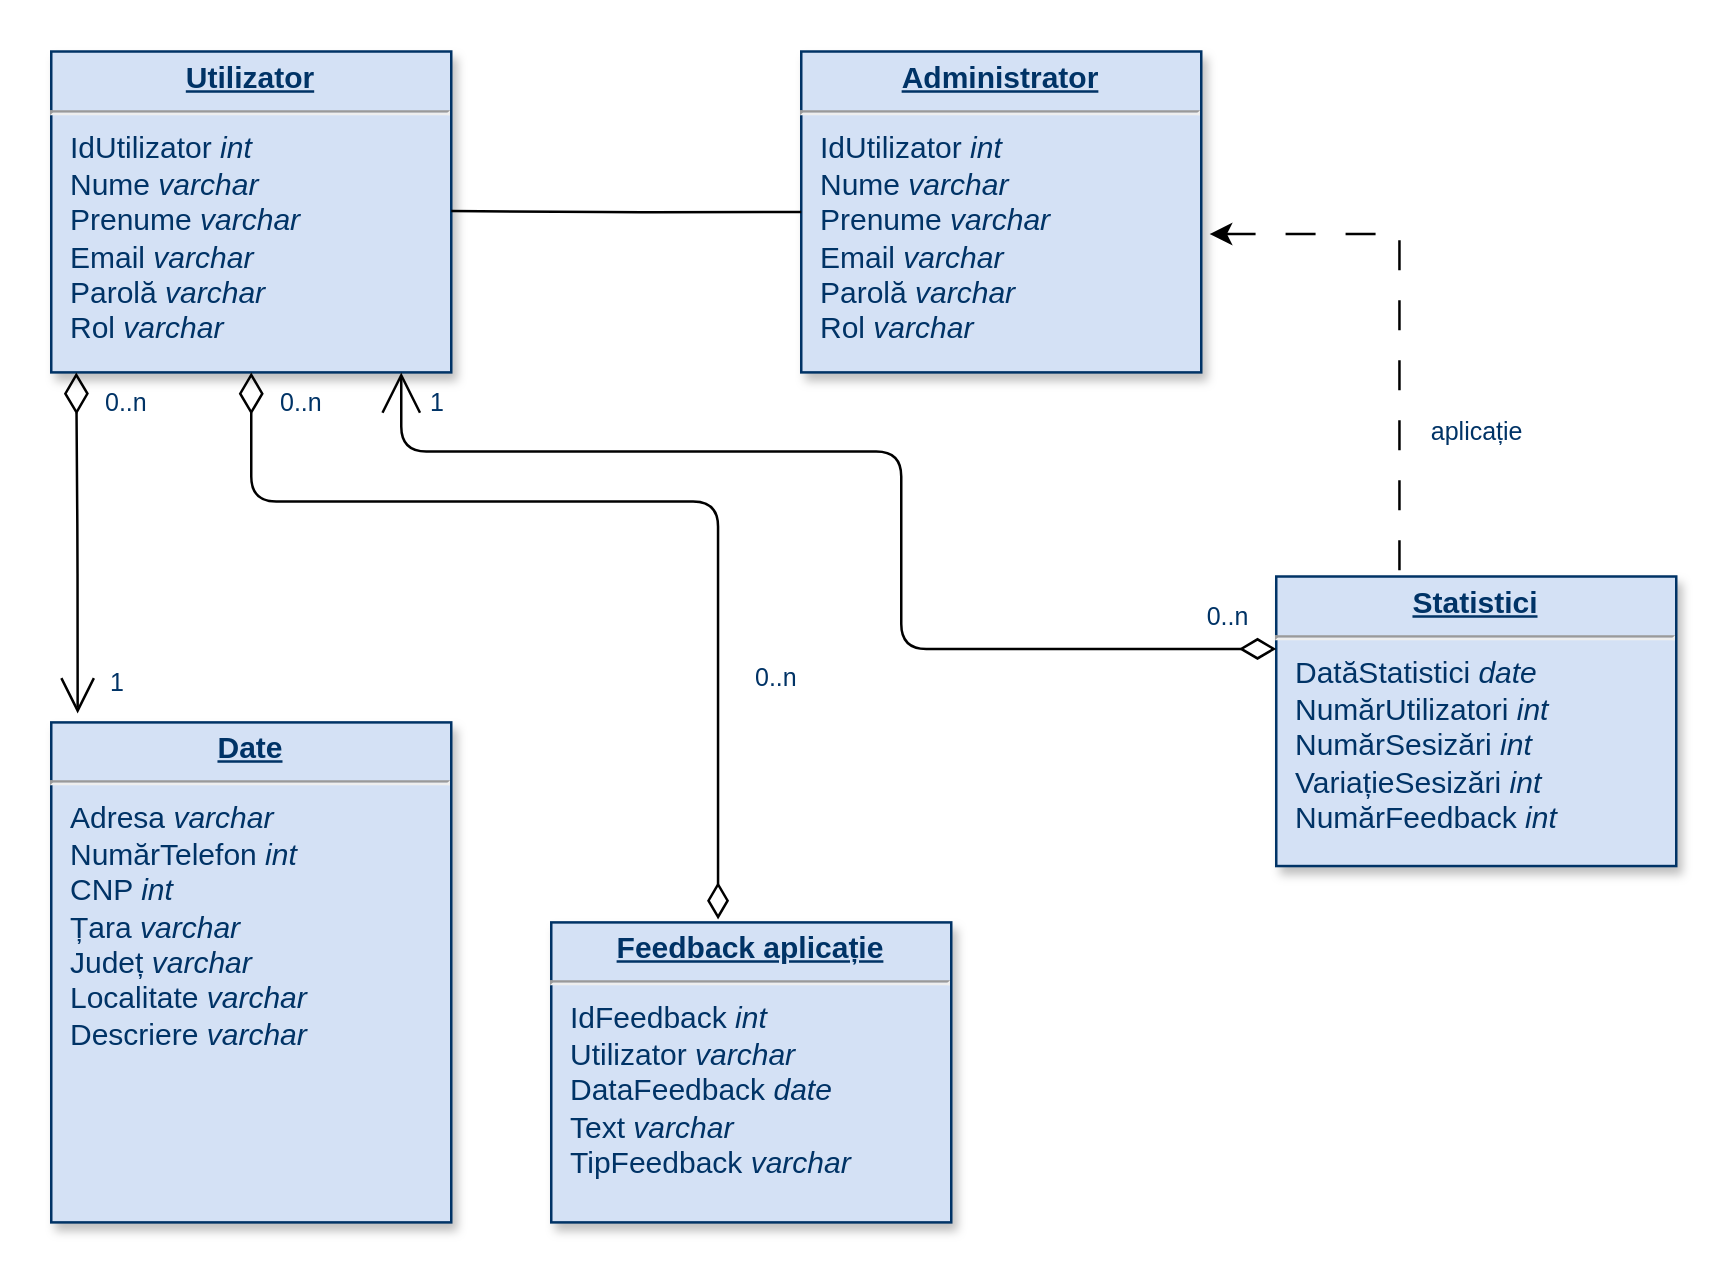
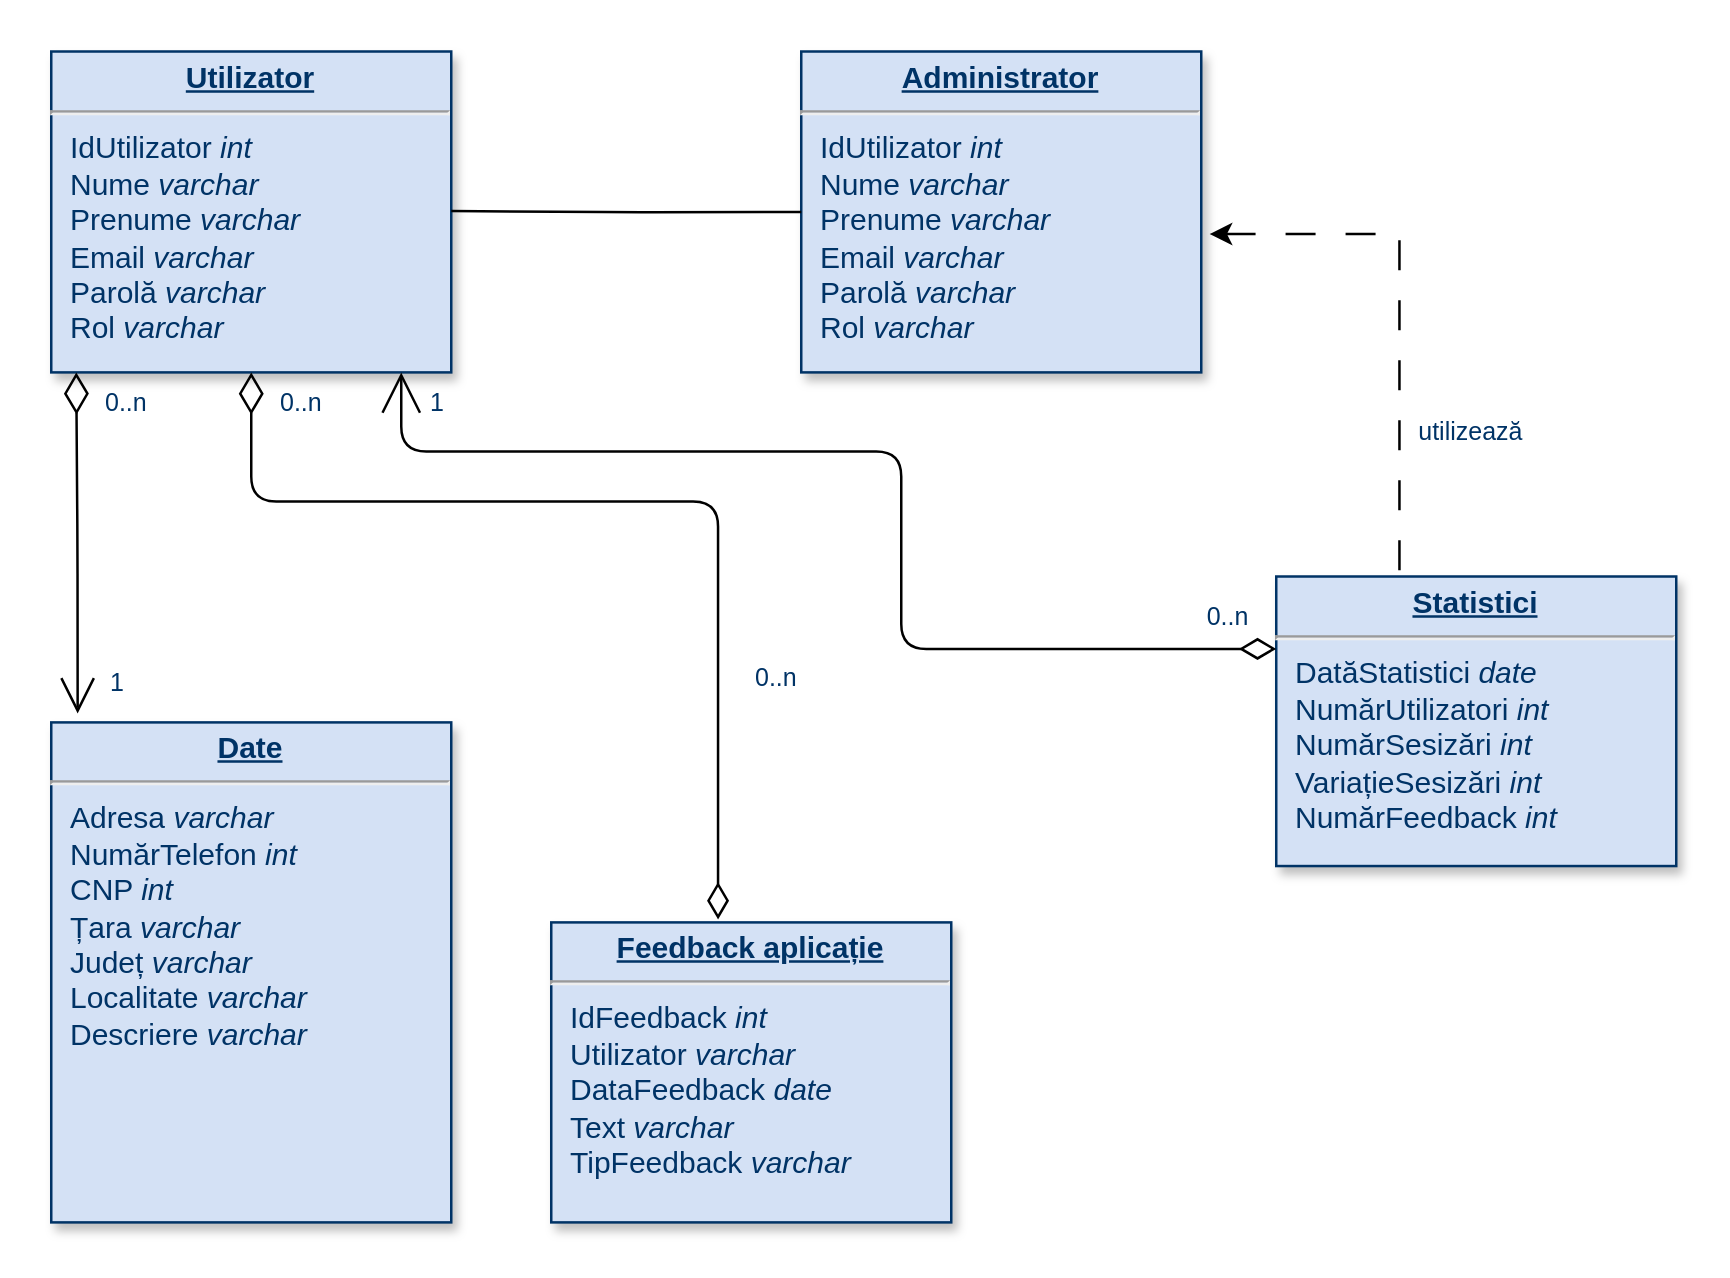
  <mxCell id="0" />
  <mxCell id="1" parent="0" />
  <mxCell id="2" value="&lt;p style=&quot;margin: 0px; margin-top: 4px; text-align: center; text-decoration: underline;&quot;&gt;&lt;strong&gt;Administrator&lt;/strong&gt;&lt;/p&gt;&lt;hr&gt;&lt;p style=&quot;margin: 0px 0px 0px 8px;&quot;&gt;IdUtilizator&amp;nbsp;&lt;i&gt;int&lt;/i&gt;&lt;/p&gt;&lt;p style=&quot;margin: 0px 0px 0px 8px;&quot;&gt;Nume&amp;nbsp;&lt;i&gt;varchar&lt;/i&gt;&lt;/p&gt;&lt;p style=&quot;margin: 0px 0px 0px 8px;&quot;&gt;Prenume&amp;nbsp;&lt;i&gt;varchar&lt;/i&gt;&lt;/p&gt;&lt;p style=&quot;margin: 0px 0px 0px 8px;&quot;&gt;Email&amp;nbsp;&lt;i&gt;varchar&lt;/i&gt;&lt;/p&gt;&lt;p style=&quot;margin: 0px 0px 0px 8px;&quot;&gt;Parolă&amp;nbsp;&lt;i&gt;varchar&lt;/i&gt;&lt;/p&gt;&lt;p style=&quot;margin: 0px 0px 0px 8px;&quot;&gt;Rol&amp;nbsp;&lt;i&gt;varchar&lt;/i&gt;&lt;/p&gt;" style="verticalAlign=top;align=left;overflow=fill;fontSize=12;fontFamily=Helvetica;html=1;strokeColor=#003366;shadow=1;fillColor=#D4E1F5;fontColor=#003366" parent="1" vertex="1"><mxGeometry x="320" y="20" width="160" height="128.36" as="geometry" /></mxCell>
  <mxCell id="3" value="&lt;p style=&quot;margin: 0px; margin-top: 4px; text-align: center; text-decoration: underline;&quot;&gt;&lt;strong&gt;Feedback aplicație&lt;/strong&gt;&lt;/p&gt;&lt;hr&gt;&lt;p style=&quot;margin: 0px 0px 0px 8px;&quot;&gt;IdFeedback&amp;nbsp;&lt;i&gt;int&lt;/i&gt;&lt;/p&gt;&lt;p style=&quot;margin: 0px 0px 0px 8px;&quot;&gt;Utilizator&amp;nbsp;&lt;i&gt;varchar&lt;/i&gt;&lt;/p&gt;&lt;p style=&quot;margin: 0px 0px 0px 8px;&quot;&gt;DataFeedback&amp;nbsp;&lt;i&gt;date&lt;/i&gt;&lt;/p&gt;&lt;p style=&quot;margin: 0px 0px 0px 8px;&quot;&gt;Text&amp;nbsp;&lt;i&gt;varchar&lt;/i&gt;&lt;/p&gt;&lt;p style=&quot;margin: 0px 0px 0px 8px;&quot;&gt;TipFeedback &lt;i&gt;varchar&lt;/i&gt;&lt;/p&gt;" style="verticalAlign=top;align=left;overflow=fill;fontSize=12;fontFamily=Helvetica;html=1;strokeColor=#003366;shadow=1;fillColor=#D4E1F5;fontColor=#003366" parent="1" vertex="1"><mxGeometry x="220" y="368.36" width="160" height="120" as="geometry" /></mxCell>
  <mxCell id="4" value="&lt;p style=&quot;margin: 0px; margin-top: 4px; text-align: center; text-decoration: underline;&quot;&gt;&lt;strong&gt;Utilizator&lt;/strong&gt;&lt;/p&gt;&lt;hr&gt;&lt;p style=&quot;margin: 0px; margin-left: 8px;&quot;&gt;&lt;span style=&quot;background-color: initial;&quot;&gt;IdUtilizator &lt;i&gt;int&lt;/i&gt;&lt;/span&gt;&lt;/p&gt;&lt;p style=&quot;margin: 0px; margin-left: 8px;&quot;&gt;Nume &lt;i&gt;varchar&lt;/i&gt;&lt;/p&gt;&lt;p style=&quot;margin: 0px; margin-left: 8px;&quot;&gt;Prenume &lt;i&gt;varchar&lt;/i&gt;&lt;/p&gt;&lt;p style=&quot;margin: 0px; margin-left: 8px;&quot;&gt;Email &lt;i&gt;varchar&lt;/i&gt;&lt;/p&gt;&lt;p style=&quot;margin: 0px; margin-left: 8px;&quot;&gt;Parolă &lt;i&gt;varchar&lt;/i&gt;&lt;/p&gt;&lt;p style=&quot;margin: 0px; margin-left: 8px;&quot;&gt;Rol &lt;i&gt;varchar&lt;/i&gt;&lt;/p&gt;" style="verticalAlign=top;align=left;overflow=fill;fontSize=12;fontFamily=Helvetica;html=1;strokeColor=#003366;shadow=1;fillColor=#D4E1F5;fontColor=#003366" parent="1" vertex="1"><mxGeometry x="20" y="20" width="160" height="128.36" as="geometry" /></mxCell>
  <mxCell id="5" value="" style="endArrow=open;endSize=12;startArrow=diamondThin;startSize=14;startFill=0;edgeStyle=orthogonalEdgeStyle;entryX=0.066;entryY=-0.018;entryDx=0;entryDy=0;entryPerimeter=0;" parent="1" target="8" edge="1"><mxGeometry x="620" y="340" as="geometry"><mxPoint x="30" y="148.36" as="sourcePoint" /><mxPoint x="30" y="283.36" as="targetPoint" /></mxGeometry></mxCell>
  <mxCell id="6" value="0..n" style="resizable=0;align=left;verticalAlign=top;labelBackgroundColor=#ffffff;fontSize=10;strokeColor=#003366;shadow=1;fillColor=#D4E1F5;fontColor=#003366" parent="5" connectable="0" vertex="1"><mxGeometry x="-1" relative="1" as="geometry"><mxPoint x="10" as="offset" /></mxGeometry></mxCell>
  <mxCell id="7" value="1" style="resizable=0;align=right;verticalAlign=top;labelBackgroundColor=#ffffff;fontSize=10;strokeColor=#003366;shadow=1;fillColor=#D4E1F5;fontColor=#003366" parent="5" connectable="0" vertex="1"><mxGeometry x="1" relative="1" as="geometry"><mxPoint x="20" y="-25.0" as="offset" /></mxGeometry></mxCell>
  <mxCell id="8" value="&lt;p style=&quot;margin: 0px; margin-top: 4px; text-align: center; text-decoration: underline;&quot;&gt;&lt;b&gt;Date&lt;/b&gt;&lt;/p&gt;&lt;hr&gt;&lt;p style=&quot;margin: 0px; margin-left: 8px;&quot;&gt;Adresa &lt;i&gt;varchar&lt;/i&gt;&lt;/p&gt;&lt;p style=&quot;margin: 0px; margin-left: 8px;&quot;&gt;NumărTelefon &lt;i&gt;int&lt;/i&gt;&lt;/p&gt;&lt;p style=&quot;margin: 0px; margin-left: 8px;&quot;&gt;CNP &lt;i&gt;int&lt;/i&gt;&lt;/p&gt;&lt;p style=&quot;margin: 0px; margin-left: 8px;&quot;&gt;Țara &lt;i&gt;varchar&lt;/i&gt;&lt;/p&gt;&lt;p style=&quot;margin: 0px; margin-left: 8px;&quot;&gt;Județ &lt;i&gt;varchar&lt;/i&gt;&lt;/p&gt;&lt;p style=&quot;margin: 0px; margin-left: 8px;&quot;&gt;Localitate &lt;i&gt;varchar&lt;/i&gt;&lt;/p&gt;&lt;p style=&quot;margin: 0px; margin-left: 8px;&quot;&gt;Descriere &lt;i&gt;varchar&lt;/i&gt;&lt;/p&gt;&lt;p style=&quot;margin: 0px; margin-left: 8px;&quot;&gt;&lt;br&gt;&lt;/p&gt;" style="verticalAlign=top;align=left;overflow=fill;fontSize=12;fontFamily=Helvetica;html=1;strokeColor=#003366;shadow=1;fillColor=#D4E1F5;fontColor=#003366" vertex="1" parent="1"><mxGeometry x="20" y="288.36" width="160" height="200" as="geometry" /></mxCell>
  <mxCell id="9" value="" style="endArrow=none;edgeStyle=orthogonalEdgeStyle;entryX=0;entryY=0.5;entryDx=0;entryDy=0;" edge="1" parent="1" target="2"><mxGeometry x="190" y="950" as="geometry"><mxPoint x="180" y="83.84" as="sourcePoint" /><mxPoint x="330" y="83.84" as="targetPoint" /></mxGeometry></mxCell>
  <mxCell id="10" value="" style="endArrow=diamondThin;endSize=12;startArrow=diamondThin;startSize=14;startFill=0;edgeStyle=elbowEdgeStyle;entryX=0.417;entryY=-0.01;entryDx=0;entryDy=0;entryPerimeter=0;elbow=vertical;endFill=0;exitX=0.5;exitY=1;exitDx=0;exitDy=0;" edge="1" parent="1" source="4" target="3"><mxGeometry x="620" y="340" as="geometry"><mxPoint x="170" y="148.36" as="sourcePoint" /><mxPoint x="171" y="284.36" as="targetPoint" /><Array as="points"><mxPoint x="120" y="200" /></Array></mxGeometry></mxCell>
  <mxCell id="11" value="0..n" style="resizable=0;align=left;verticalAlign=top;labelBackgroundColor=#ffffff;fontSize=10;strokeColor=#003366;shadow=1;fillColor=#D4E1F5;fontColor=#003366" connectable="0" vertex="1" parent="10"><mxGeometry x="-1" relative="1" as="geometry"><mxPoint x="10" as="offset" /></mxGeometry></mxCell>
  <mxCell id="12" value="0..n" style="resizable=0;align=left;verticalAlign=top;labelBackgroundColor=#ffffff;fontSize=10;strokeColor=#003366;shadow=1;fillColor=#D4E1F5;fontColor=#003366" connectable="0" vertex="1" parent="1"><mxGeometry x="300" y="258.36" as="geometry" /></mxCell>
  <mxCell id="13" value="&lt;p style=&quot;margin: 0px; margin-top: 4px; text-align: center; text-decoration: underline;&quot;&gt;&lt;strong&gt;Statistici&lt;/strong&gt;&lt;/p&gt;&lt;hr&gt;&lt;p style=&quot;margin: 0px 0px 0px 8px;&quot;&gt;DatăStatistici &lt;i&gt;date&lt;/i&gt;&lt;/p&gt;&lt;p style=&quot;margin: 0px 0px 0px 8px;&quot;&gt;NumărUtilizatori&amp;nbsp;&lt;i&gt;int&lt;/i&gt;&lt;/p&gt;&lt;p style=&quot;margin: 0px 0px 0px 8px;&quot;&gt;NumărSesizări&amp;nbsp;&lt;i&gt;int&lt;/i&gt;&lt;/p&gt;&lt;p style=&quot;margin: 0px 0px 0px 8px;&quot;&gt;VariațieSesizări&amp;nbsp;&lt;i&gt;int&lt;/i&gt;&lt;/p&gt;&lt;p style=&quot;margin: 0px 0px 0px 8px;&quot;&gt;NumărFeedback&amp;nbsp;&lt;i&gt;int&lt;/i&gt;&lt;/p&gt;" style="verticalAlign=top;align=left;overflow=fill;fontSize=12;fontFamily=Helvetica;html=1;strokeColor=#003366;shadow=1;fillColor=#D4E1F5;fontColor=#003366" vertex="1" parent="1"><mxGeometry x="510" y="230" width="160" height="115.82" as="geometry" /></mxCell>
  <mxCell id="14" value="" style="endArrow=diamondThin;endSize=12;startArrow=open;startSize=14;startFill=0;edgeStyle=orthogonalEdgeStyle;entryX=0;entryY=0.25;entryDx=0;entryDy=0;endFill=0;" edge="1" parent="1" target="13"><mxGeometry x="620" y="340" as="geometry"><mxPoint x="160" y="148.36" as="sourcePoint" /><mxPoint x="161" y="285" as="targetPoint" /><Array as="points"><mxPoint x="160" y="180" /><mxPoint x="360" y="180" /><mxPoint x="360" y="259" /></Array></mxGeometry></mxCell>
  <mxCell id="15" value="1" style="resizable=0;align=left;verticalAlign=top;labelBackgroundColor=#ffffff;fontSize=10;strokeColor=#003366;shadow=1;fillColor=#D4E1F5;fontColor=#003366" connectable="0" vertex="1" parent="14"><mxGeometry x="-1" relative="1" as="geometry"><mxPoint x="10" as="offset" /></mxGeometry></mxCell>
  <mxCell id="16" value="0..n" style="resizable=0;align=right;verticalAlign=top;labelBackgroundColor=#ffffff;fontSize=10;strokeColor=#003366;shadow=1;fillColor=#D4E1F5;fontColor=#003366" connectable="0" vertex="1" parent="14"><mxGeometry x="1" relative="1" as="geometry"><mxPoint x="-10" y="-25" as="offset" /></mxGeometry></mxCell>
  <mxCell id="17" value="" style="endArrow=classic;html=1;rounded=0;exitX=0.308;exitY=-0.022;exitDx=0;exitDy=0;exitPerimeter=0;entryX=1.021;entryY=0.563;entryDx=0;entryDy=0;entryPerimeter=0;edgeStyle=elbowEdgeStyle;elbow=vertical;dashed=1;dashPattern=12 12;" edge="1" parent="1" source="13" target="2"><mxGeometry width="50" height="50" relative="1" as="geometry"><mxPoint x="510" y="200" as="sourcePoint" /><mxPoint x="560" y="150" as="targetPoint" /><Array as="points"><mxPoint x="550" y="93" /></Array></mxGeometry></mxCell>
- <mxCell id="18" value="aplicație" style="resizable=0;align=right;verticalAlign=top;labelBackgroundColor=#ffffff;fontSize=10;strokeColor=#003366;shadow=1;fillColor=#D4E1F5;fontColor=#003366" connectable="0" vertex="1" parent="1"><mxGeometry x="610.004" y="160.005" as="geometry" /></mxCell>
+ <mxCell id="18" value="utilizează" style="resizable=0;align=right;verticalAlign=top;labelBackgroundColor=#ffffff;fontSize=10;strokeColor=#003366;shadow=1;fillColor=#D4E1F5;fontColor=#003366" connectable="0" vertex="1" parent="1"><mxGeometry x="610.004" y="160.005" as="geometry" /></mxCell>
